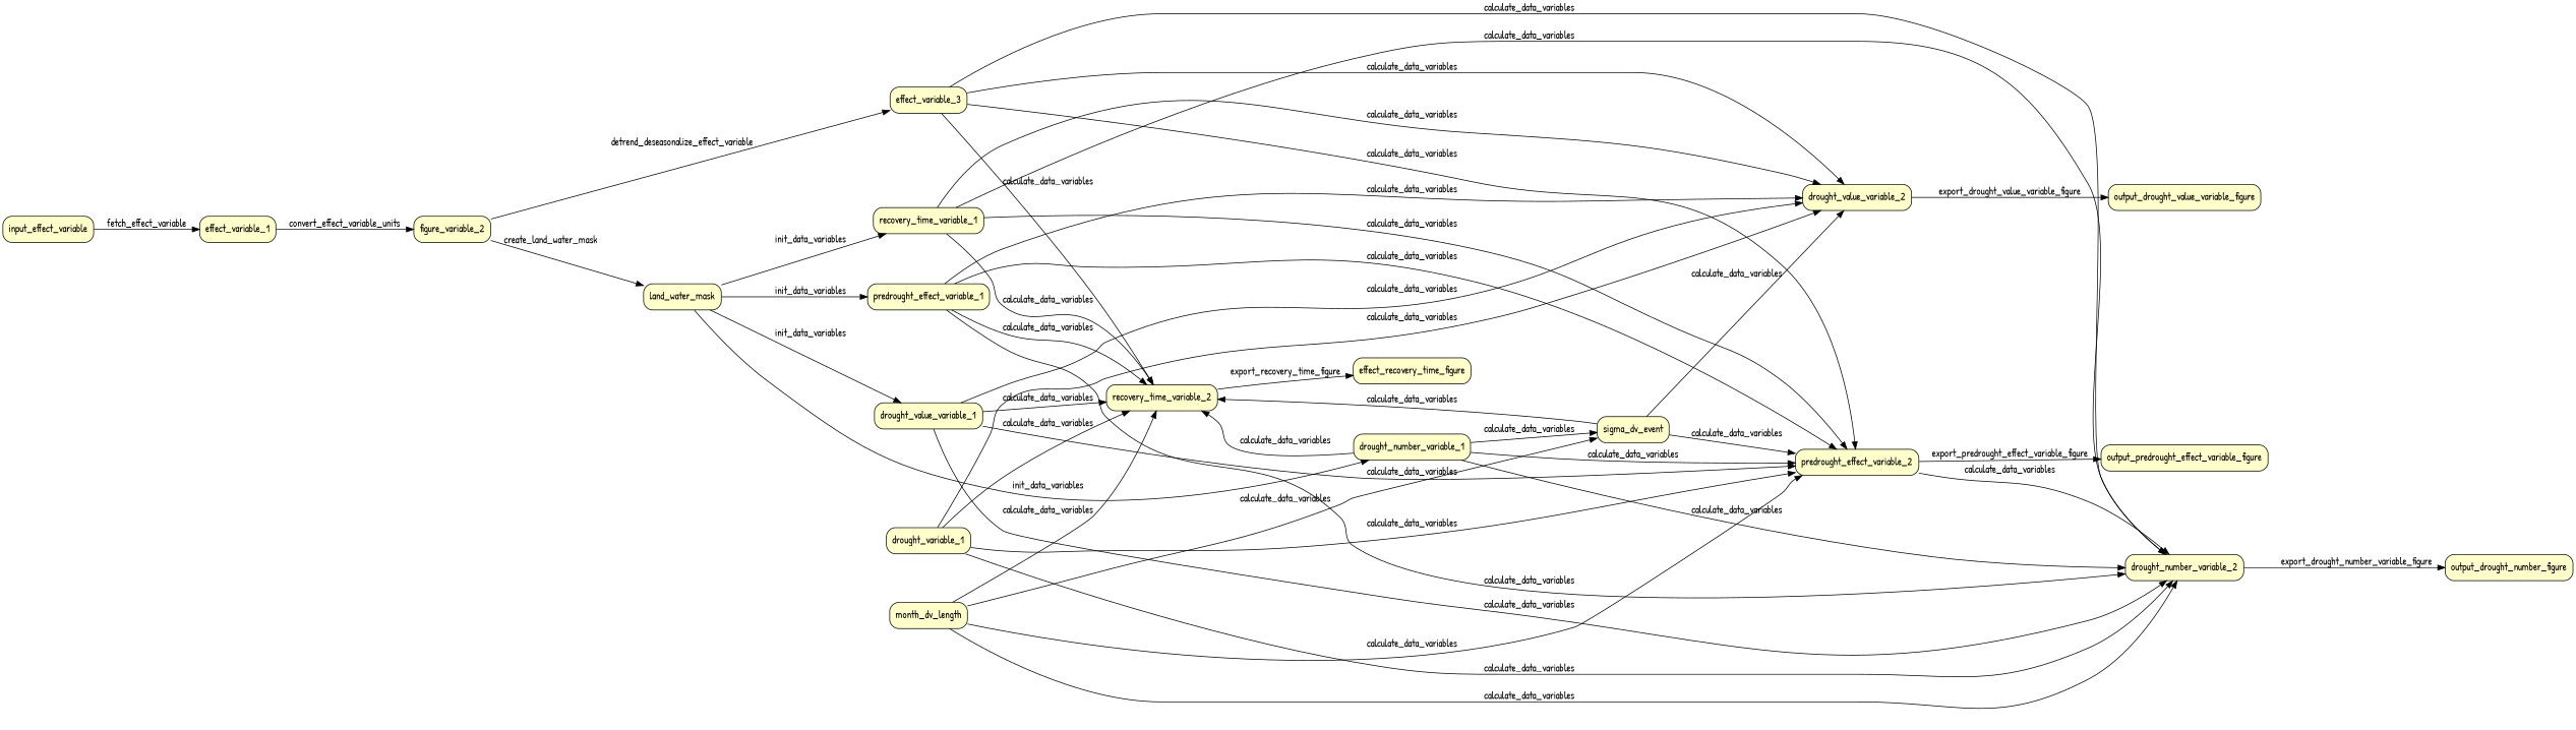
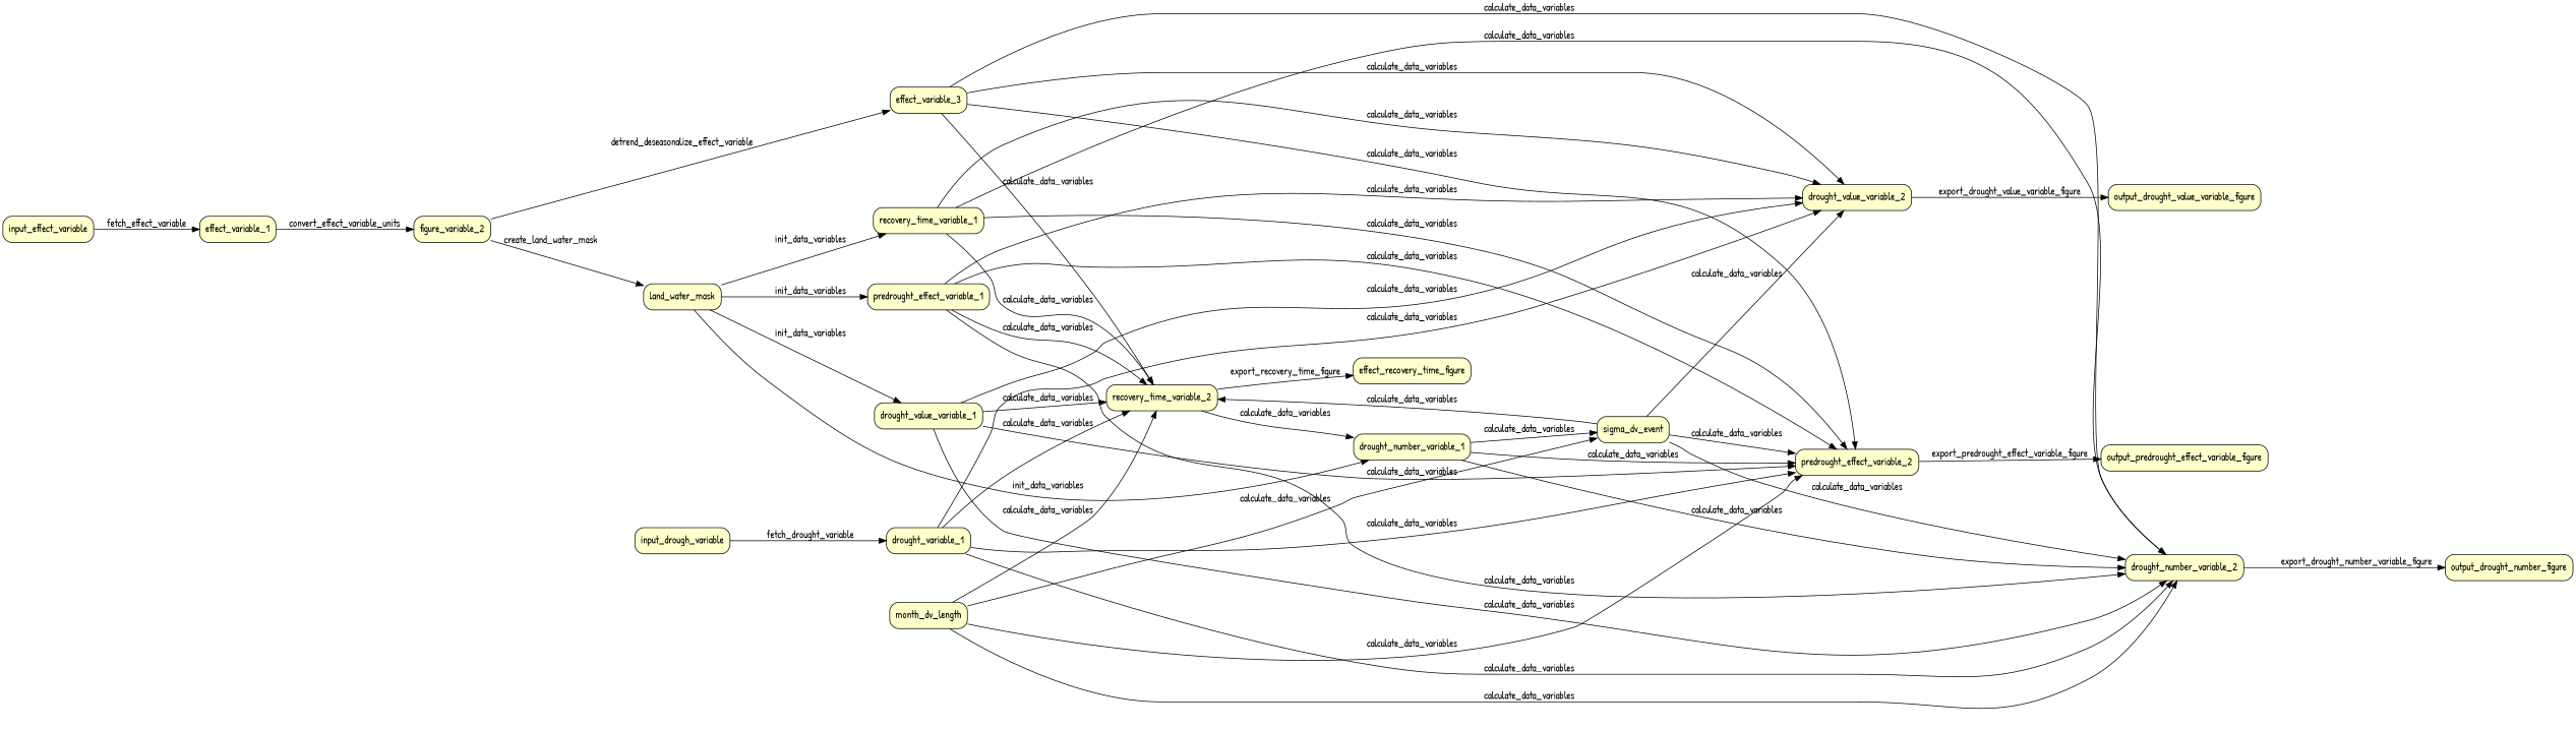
  digraph {
    fontname="Patrick Hand"
    rankdir=LR
    node [fillcolor="#FFFFCC" fontname="Patrick Hand" peripheries=1 shape=box style="rounded,filled"]
    edge [fontname="Patrick Hand"]
    n1 [label=effect_recovery_time_figure]
    n2 [label=output_drought_value_variable_figure]
    n3 [label=output_predrought_effect_variable_figure]
    n4 [label=output_drought_number_figure]
+   n5 [label=input_drough_variable]
    n6 [label=drought_variable_1]
    n7 [label=recovery_time_variable_2]
    n8 [label=drought_value_variable_2]
    n9 [label=predrought_effect_variable_2]
    n10 [label=drought_number_variable_2]
    n11 [label=input_effect_variable]
    n12 [label=effect_variable_1]
    n13 [label=figure_variable_2]
    n14 [label=land_water_mask]
    n15 [label=effect_variable_3]
    n16 [label=predrought_effect_variable_1]
    n17 [label=drought_value_variable_1]
    n18 [label=recovery_time_variable_1]
    n19 [label=drought_number_variable_1]
    n20 [label=sigma_dv_event]
    n21 [label=month_dv_length]
+   n5 -> n6 [label=fetch_drought_variable]
    n6 -> n7 [label=calculate_data_variables]
    n6 -> n8 [label=calculate_data_variables]
    n6 -> n9 [label=calculate_data_variables]
    n6 -> n10 [label=calculate_data_variables]
    n7 -> n1 [label=export_recovery_time_figure]
    n8 -> n2 [label=export_drought_value_variable_figure]
    n9 -> n3 [label=export_predrought_effect_variable_figure]
    n10 -> n4 [label=export_drought_number_variable_figure]
    n11 -> n12 [label=fetch_effect_variable]
    n12 -> n13 [label=convert_effect_variable_units]
    n13 -> n14 [label=create_land_water_mask]
    n13 -> n15 [label=detrend_deseasonalize_effect_variable]
    n14 -> n16 [label=init_data_variables]
    n14 -> n17 [label=init_data_variables]
    n14 -> n18 [label=init_data_variables]
    n14 -> n19 [label=init_data_variables]
    n15 -> n7 [label=calculate_data_variables]
    n15 -> n8 [label=calculate_data_variables]
    n15 -> n9 [label=calculate_data_variables]
    n15 -> n10 [label=calculate_data_variables]
    n16 -> n7 [label=calculate_data_variables]
    n16 -> n8 [label=calculate_data_variables]
    n16 -> n9 [label=calculate_data_variables]
    n16 -> n10 [label=calculate_data_variables]
    n17 -> n7 [label=calculate_data_variables]
    n17 -> n8 [label=calculate_data_variables]
    n17 -> n9 [label=calculate_data_variables]
    n17 -> n10 [label=calculate_data_variables]
    n18 -> n7 [label=calculate_data_variables]
    n18 -> n8 [label=calculate_data_variables]
    n18 -> n9 [label=calculate_data_variables]
    n18 -> n10 [label=calculate_data_variables]
-   n19 -> n7 [label=calculate_data_variables]
+   n7 -> n19 [label=calculate_data_variables]
    n19 -> n9 [label=calculate_data_variables]
    n19 -> n10 [label=calculate_data_variables]
    n19 -> n20 [label=calculate_data_variables]
    n20 -> n7 [label=calculate_data_variables]
    n20 -> n8 [label=calculate_data_variables]
    n20 -> n9 [label=calculate_data_variables]
-   n9 -> n10 [label=calculate_data_variables]
+   n20 -> n10 [label=calculate_data_variables]
    n21 -> n7 [label=calculate_data_variables]
    n21 -> n9 [label=calculate_data_variables]
    n21 -> n10 [label=calculate_data_variables]
    n21 -> n20 [label=calculate_data_variables]
  }
